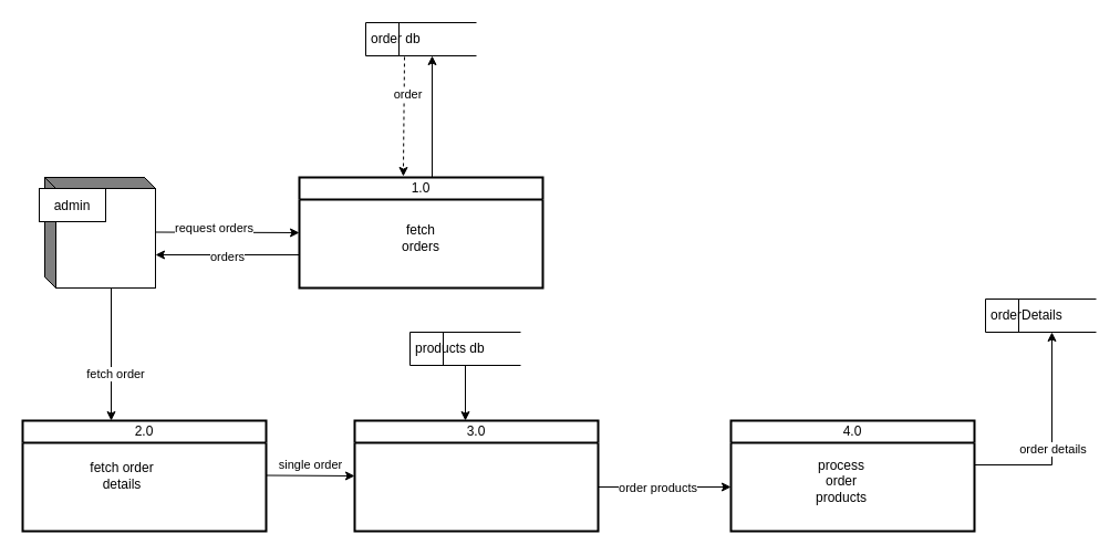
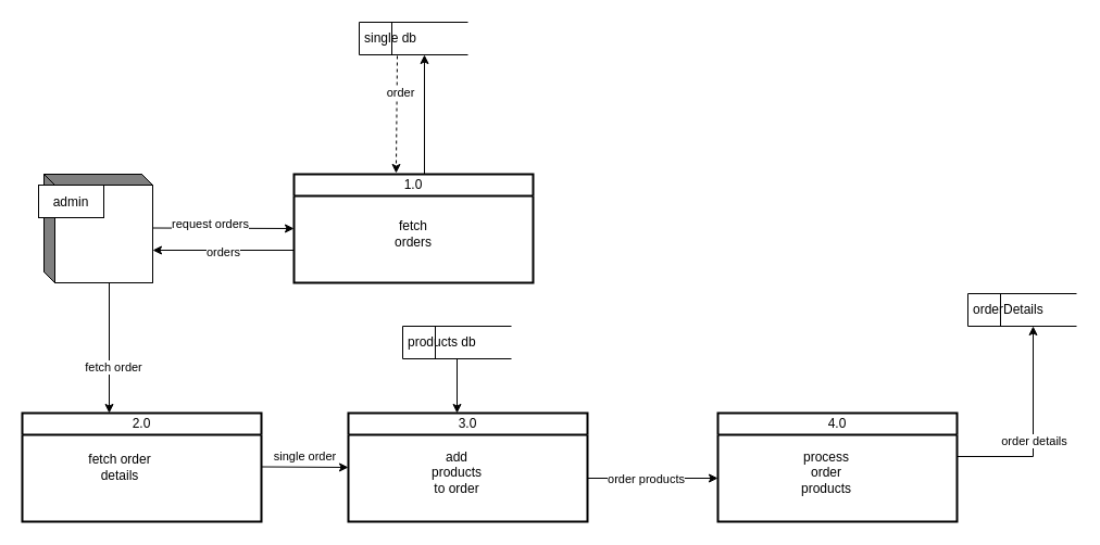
  <mxCell id="0" />
  <mxCell id="1" parent="0" />
  <mxCell id="2" value="" style="html=1;dashed=0;whiteSpace=wrap;shape=mxgraph.dfd.externalEntity" vertex="1" parent="1"><mxGeometry x="40" y="160" width="100" height="100" as="geometry" /></mxCell>
  <mxCell id="3" value="admin" style="autosize=1;part=1;resizable=0;strokeColor=inherit;fillColor=inherit;gradientColor=inherit;" vertex="1" parent="2"><mxGeometry width="60" height="30" relative="1" as="geometry"><mxPoint x="-5" y="10" as="offset" /></mxGeometry></mxCell>
  <mxCell id="4" value="1.0" style="swimlane;html=1;startSize=20;fontStyle=0;collapsible=0;horizontal=1;swimlaneLine=1;strokeWidth=2;swimlaneFillColor=#ffffff;whiteSpace=wrap;" vertex="1" parent="1"><mxGeometry x="270" y="160" width="220" height="100" as="geometry" /></mxCell>
  <mxCell id="5" value="fetch orders" style="text;html=1;align=center;verticalAlign=middle;whiteSpace=wrap;rounded=0;" vertex="1" parent="4"><mxGeometry x="80" y="40" width="60" height="30" as="geometry" /></mxCell>
- <mxCell id="6" value="order db" style="html=1;dashed=0;whiteSpace=wrap;shape=mxgraph.dfd.dataStoreID;align=left;spacingLeft=3;points=[[0,0],[0.5,0],[1,0],[0,0.5],[1,0.5],[0,1],[0.5,1],[1,1]];" vertex="1" parent="1"><mxGeometry x="330" y="20" width="100" height="30" as="geometry" /></mxCell>
+ <mxCell id="6" value="single db" style="html=1;dashed=0;whiteSpace=wrap;shape=mxgraph.dfd.dataStoreID;align=left;spacingLeft=3;points=[[0,0],[0.5,0],[1,0],[0,0.5],[1,0.5],[0,1],[0.5,1],[1,1]];" vertex="1" parent="1"><mxGeometry x="330" y="20" width="100" height="30" as="geometry" /></mxCell>
  <mxCell id="7" value="" style="endArrow=classic;html=1;rounded=0;" edge="1" parent="1"><mxGeometry width="50" height="50" relative="1" as="geometry"><mxPoint x="140" y="209.5" as="sourcePoint" /><mxPoint x="270" y="210" as="targetPoint" /></mxGeometry></mxCell>
  <mxCell id="8" value="request orders" style="edgeLabel;html=1;align=center;verticalAlign=middle;resizable=0;points=[];" vertex="1" connectable="0" parent="7"><mxGeometry x="-0.2" y="4" relative="1" as="geometry"><mxPoint as="offset" /></mxGeometry></mxCell>
  <mxCell id="9" value="" style="endArrow=classic;html=1;rounded=0;exitX=0.35;exitY=1.033;exitDx=0;exitDy=0;exitPerimeter=0;entryX=0.427;entryY=-0.01;entryDx=0;entryDy=0;entryPerimeter=0;dashed=1;" edge="1" parent="1" source="6" target="4"><mxGeometry width="50" height="50" relative="1" as="geometry"><mxPoint x="370" y="80" as="sourcePoint" /><mxPoint x="370" y="160" as="targetPoint" /></mxGeometry></mxCell>
  <mxCell id="10" value="order" style="edgeLabel;html=1;align=center;verticalAlign=middle;resizable=0;points=[];" vertex="1" connectable="0" parent="9"><mxGeometry x="-0.389" y="3" relative="1" as="geometry"><mxPoint as="offset" /></mxGeometry></mxCell>
  <mxCell id="11" value="" style="endArrow=classic;html=1;rounded=0;" edge="1" parent="1"><mxGeometry width="50" height="50" relative="1" as="geometry"><mxPoint x="390" y="160" as="sourcePoint" /><mxPoint x="390" y="50" as="targetPoint" /></mxGeometry></mxCell>
  <mxCell id="12" value="" style="endArrow=classic;html=1;rounded=0;" edge="1" parent="1"><mxGeometry width="50" height="50" relative="1" as="geometry"><mxPoint x="270" y="230" as="sourcePoint" /><mxPoint x="140" y="230" as="targetPoint" /></mxGeometry></mxCell>
  <mxCell id="13" value="orders" style="edgeLabel;html=1;align=center;verticalAlign=middle;resizable=0;points=[];" vertex="1" connectable="0" parent="12"><mxGeometry x="0.015" y="1" relative="1" as="geometry"><mxPoint as="offset" /></mxGeometry></mxCell>
  <mxCell id="14" value="2.0" style="swimlane;html=1;startSize=20;fontStyle=0;collapsible=0;horizontal=1;swimlaneLine=1;strokeWidth=2;swimlaneFillColor=#ffffff;whiteSpace=wrap;" vertex="1" parent="1"><mxGeometry x="20" y="380" width="220" height="100" as="geometry" /></mxCell>
  <mxCell id="15" value="fetch order details" style="text;html=1;align=center;verticalAlign=middle;whiteSpace=wrap;rounded=0;" vertex="1" parent="14"><mxGeometry x="60" y="35" width="60" height="30" as="geometry" /></mxCell>
  <mxCell id="16" value="3.0" style="swimlane;html=1;startSize=20;fontStyle=0;collapsible=0;horizontal=1;swimlaneLine=1;strokeWidth=2;swimlaneFillColor=#ffffff;whiteSpace=wrap;" vertex="1" parent="1"><mxGeometry x="320" y="380" width="220" height="100" as="geometry" /></mxCell>
+ <mxCell id="17" value="add products to order" style="text;html=1;align=center;verticalAlign=middle;whiteSpace=wrap;rounded=0;" vertex="1" parent="16"><mxGeometry x="70" y="40" width="60" height="30" as="geometry" /></mxCell>
  <mxCell id="18" value="4.0" style="swimlane;html=1;startSize=20;fontStyle=0;collapsible=0;horizontal=1;swimlaneLine=1;strokeWidth=2;swimlaneFillColor=#ffffff;whiteSpace=wrap;" vertex="1" parent="1"><mxGeometry x="660" y="380" width="220" height="100" as="geometry" /></mxCell>
  <mxCell id="19" value="process order products" style="text;html=1;align=center;verticalAlign=middle;whiteSpace=wrap;rounded=0;" vertex="1" parent="18"><mxGeometry x="70" y="40" width="60" height="30" as="geometry" /></mxCell>
  <mxCell id="20" value="" style="endArrow=classic;html=1;rounded=0;" edge="1" parent="1"><mxGeometry width="50" height="50" relative="1" as="geometry"><mxPoint x="100" y="260" as="sourcePoint" /><mxPoint x="100" y="380" as="targetPoint" /></mxGeometry></mxCell>
  <mxCell id="21" value="fetch order" style="edgeLabel;html=1;align=center;verticalAlign=middle;resizable=0;points=[];" vertex="1" connectable="0" parent="20"><mxGeometry x="0.283" y="3" relative="1" as="geometry"><mxPoint as="offset" /></mxGeometry></mxCell>
  <mxCell id="22" value="" style="endArrow=classic;html=1;rounded=0;" edge="1" parent="1"><mxGeometry width="50" height="50" relative="1" as="geometry"><mxPoint x="240" y="429.5" as="sourcePoint" /><mxPoint x="320" y="430" as="targetPoint" /></mxGeometry></mxCell>
  <mxCell id="23" value="single order" style="edgeLabel;html=1;align=center;verticalAlign=middle;resizable=0;points=[];" vertex="1" connectable="0" parent="22"><mxGeometry x="-0.225" relative="1" as="geometry"><mxPoint x="9" y="-10" as="offset" /></mxGeometry></mxCell>
  <mxCell id="24" value="" style="endArrow=classic;html=1;rounded=0;" edge="1" parent="1"><mxGeometry width="50" height="50" relative="1" as="geometry"><mxPoint x="540" y="440" as="sourcePoint" /><mxPoint x="660" y="440" as="targetPoint" /></mxGeometry></mxCell>
  <mxCell id="25" value="order products" style="edgeLabel;html=1;align=center;verticalAlign=middle;resizable=0;points=[];" vertex="1" connectable="0" parent="24"><mxGeometry x="-0.117" relative="1" as="geometry"><mxPoint as="offset" /></mxGeometry></mxCell>
  <mxCell id="26" value="products db" style="html=1;dashed=0;whiteSpace=wrap;shape=mxgraph.dfd.dataStoreID;align=left;spacingLeft=3;points=[[0,0],[0.5,0],[1,0],[0,0.5],[1,0.5],[0,1],[0.5,1],[1,1]];" vertex="1" parent="1"><mxGeometry x="370" y="300" width="100" height="30" as="geometry" /></mxCell>
  <mxCell id="27" value="" style="endArrow=classic;html=1;rounded=0;" edge="1" parent="1"><mxGeometry width="50" height="50" relative="1" as="geometry"><mxPoint x="420" y="330" as="sourcePoint" /><mxPoint x="420" y="380" as="targetPoint" /></mxGeometry></mxCell>
  <mxCell id="28" value="orderDetails" style="html=1;dashed=0;whiteSpace=wrap;shape=mxgraph.dfd.dataStoreID;align=left;spacingLeft=3;points=[[0,0],[0.5,0],[1,0],[0,0.5],[1,0.5],[0,1],[0.5,1],[1,1]];" vertex="1" parent="1"><mxGeometry x="890" y="270" width="100" height="30" as="geometry" /></mxCell>
  <mxCell id="29" value="" style="endArrow=classic;html=1;rounded=0;" edge="1" parent="1"><mxGeometry width="50" height="50" relative="1" as="geometry"><mxPoint x="880" y="420" as="sourcePoint" /><mxPoint x="950" y="300" as="targetPoint" /><Array as="points"><mxPoint x="950" y="420" /></Array></mxGeometry></mxCell>
  <mxCell id="30" value="order details" style="edgeLabel;html=1;align=center;verticalAlign=middle;resizable=0;points=[];" vertex="1" connectable="0" parent="29"><mxGeometry x="-0.105" relative="1" as="geometry"><mxPoint as="offset" /></mxGeometry></mxCell>
